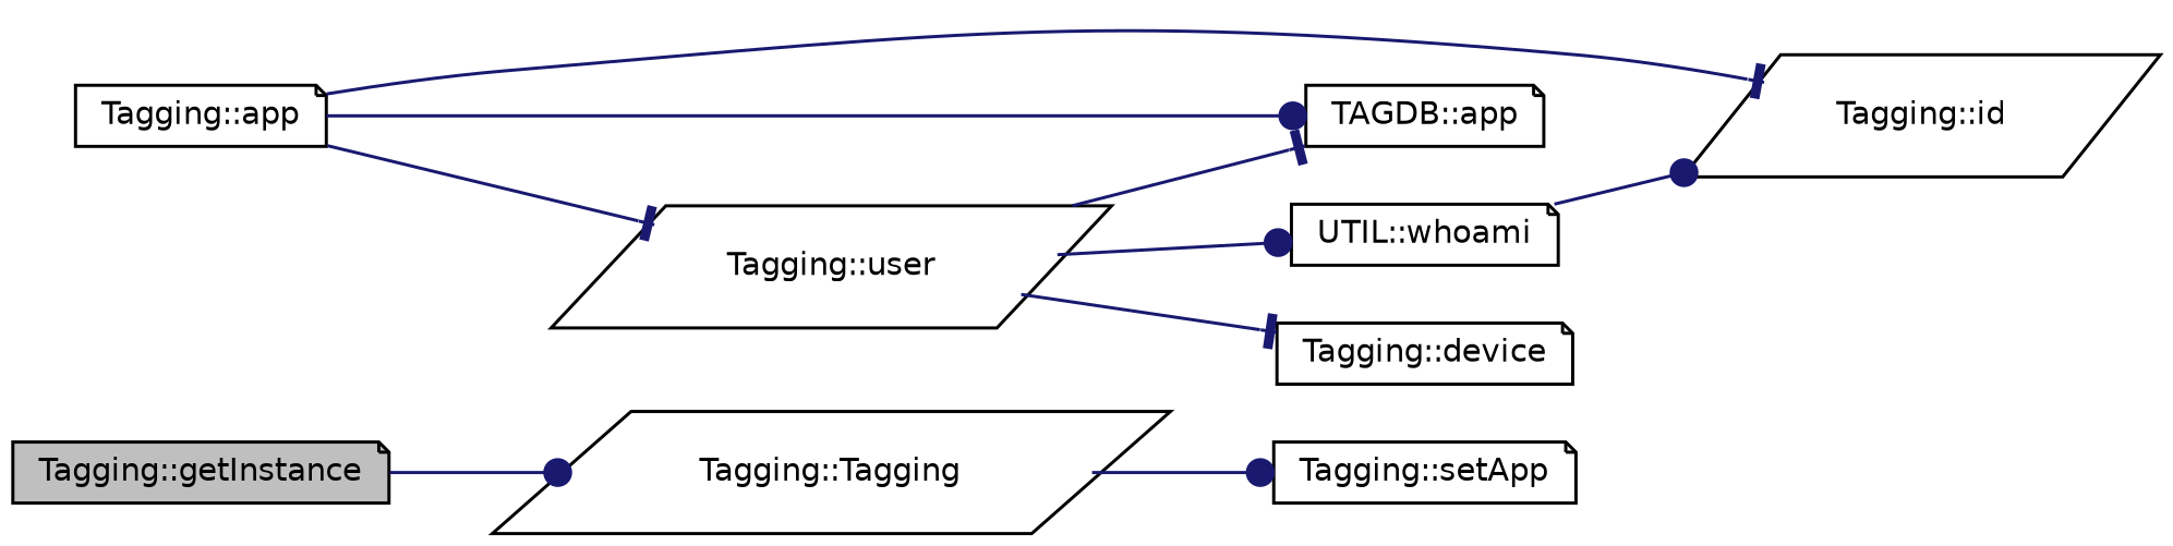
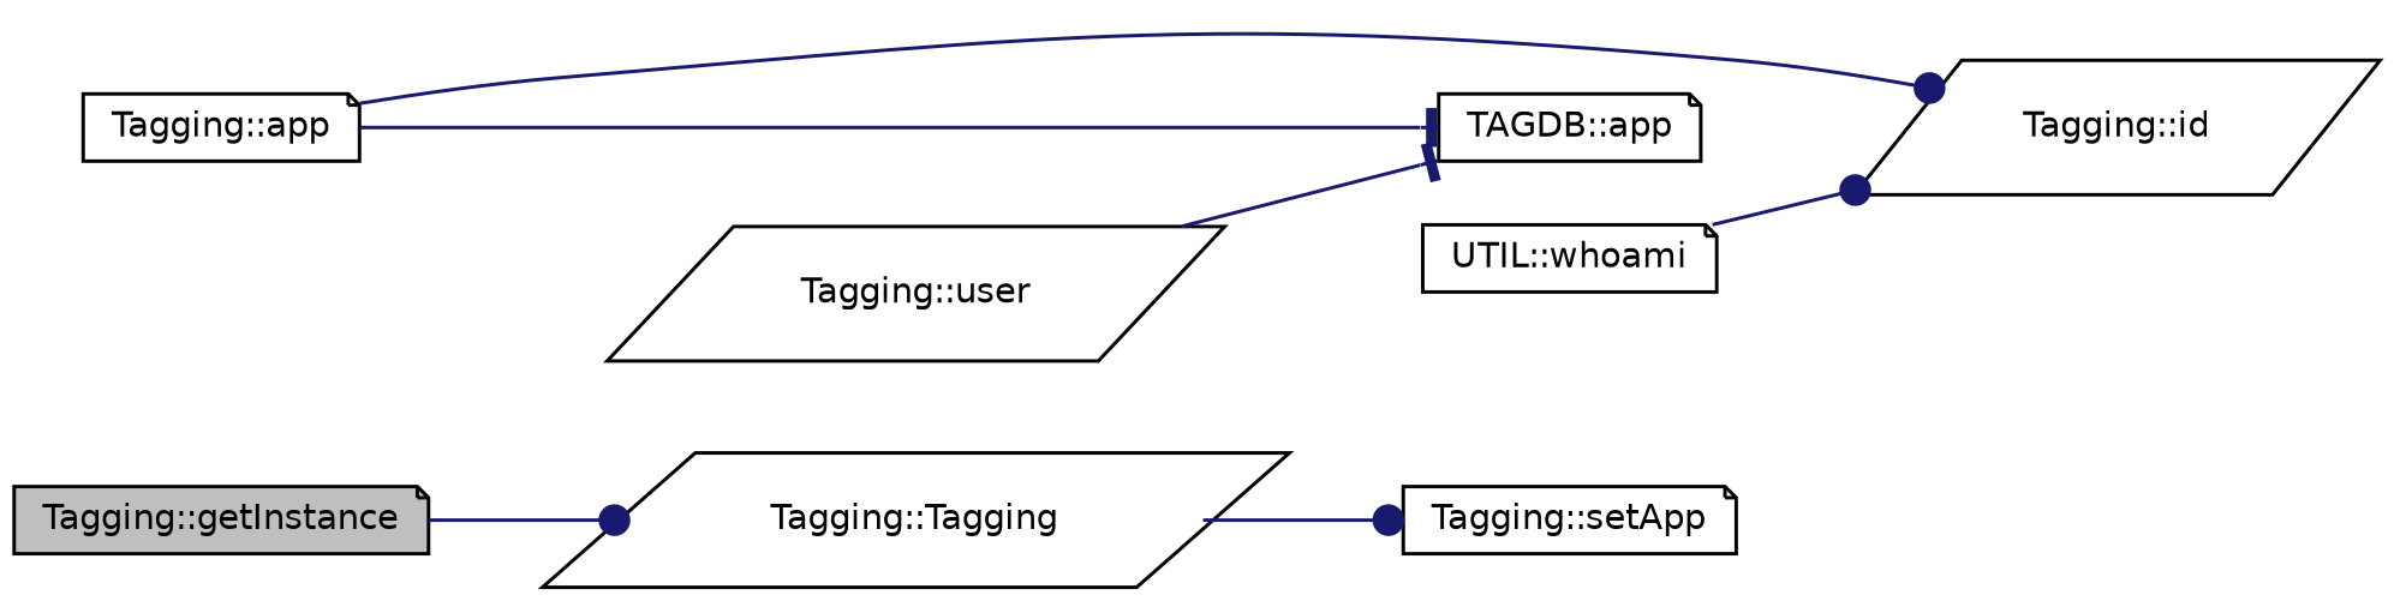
  digraph {
    rankdir=LR
    node [color=black fillcolor=white fontname=Helvetica fontsize=10 shape=note style=filled]
    edge [arrowhead=tee color=midnightblue fontname=Helvetica fontsize=10 labelfontname=Helvetica labelfontsize=10 style=solid]
    n1 [fillcolor=grey75 fontcolor=black height=0.2 label="Tagging::getInstance" width=0.4]
    n2 [height=0.2 label="Tagging::Tagging" shape=parallelogram width=0.4]
    n3 [height=0.2 label="Tagging::setApp" width=0.4]
    n4 [height=0.2 label="Tagging::app" width=0.4]
    n5 [height=0.2 label="Tagging::id" shape=parallelogram width=0.4]
    n6 [height=0.2 label="TAGDB::app" width=0.4]
    n7 [height=0.2 label="Tagging::user" shape=parallelogram width=0.4]
    n8 [height=0.2 label="UTIL::whoami" width=0.4]
-   n9 [height=0.2 label="Tagging::device" width=0.4]
    n1 -> n2 [arrowhead=dot]
    n2 -> n3 [arrowhead=dot]
-   n4 -> n5
-   n4 -> n6 [arrowhead=dot]
-   n4 -> n7
+   n4 -> n5 [arrowhead=dot]
+   n4 -> n6
    n7 -> n6
-   n7 -> n8 [arrowhead=dot]
-   n7 -> n9
    n8 -> n5 [arrowhead=dot]
  }
